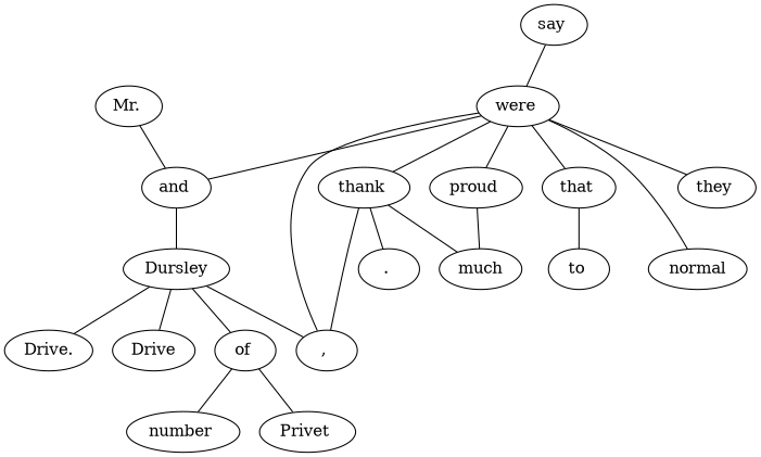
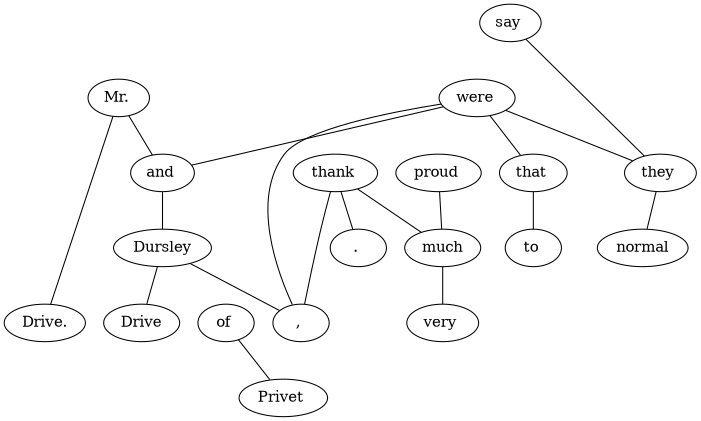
  strict graph {
    "were "
    ", "
    "proud "
    "that "
    "they "
    normal
    "thank "
    "and "
    "Mr. "
    much
    "to "
    ". "
    Dursley
    n14 [label="Drive."]
    "of "
    Drive
    "say "
-   "number "
+   "very "
    "Privet "
    "were " -- ", "
-   "were " -- "proud "
    "were " -- "that "
    "were " -- "they "
-   "were " -- normal
-   "were " -- "thank "
+   "they " -- normal
    "were " -- "and "
    "proud " -- much
    "that " -- "to "
    "thank " -- ", "
    "thank " -- much
    "thank " -- ". "
    "and " -- Dursley
    "Mr. " -- "and "
+   much -- "very "
    Dursley -- ", "
-   Dursley -- n14
-   Dursley -- "of "
+   "Mr. " -- n14
    Dursley -- Drive
-   "of " -- "number "
    "of " -- "Privet "
-   "say " -- "were "
+   "say " -- "they "
  }
